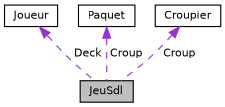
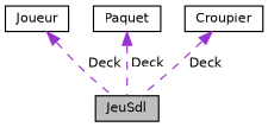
  digraph {
    node [color=black fillcolor=white fontname=Helvetica fontsize=10 shape=record style=filled]
    edge [color=darkorchid3 dir=back fontname=Helvetica fontsize=10 labelfontname=Helvetica labelfontsize=10 style=dashed]
    n1 [fillcolor=grey75 fontcolor=black height=0.2 label=JeuSdl width=0.4]
    n2 [height=0.2 label=Joueur width=0.4]
    n3 [height=0.2 label=Paquet width=0.4]
    n4 [height=0.2 label=Croupier width=0.4]
    n2 -> n1 [label=" Deck"]
-   n3 -> n1 [label=" Croup"]
-   n4 -> n1 [label=" Croup"]
+   n3 -> n1 [label=" Deck"]
+   n4 -> n1 [label=" Deck"]
  }
